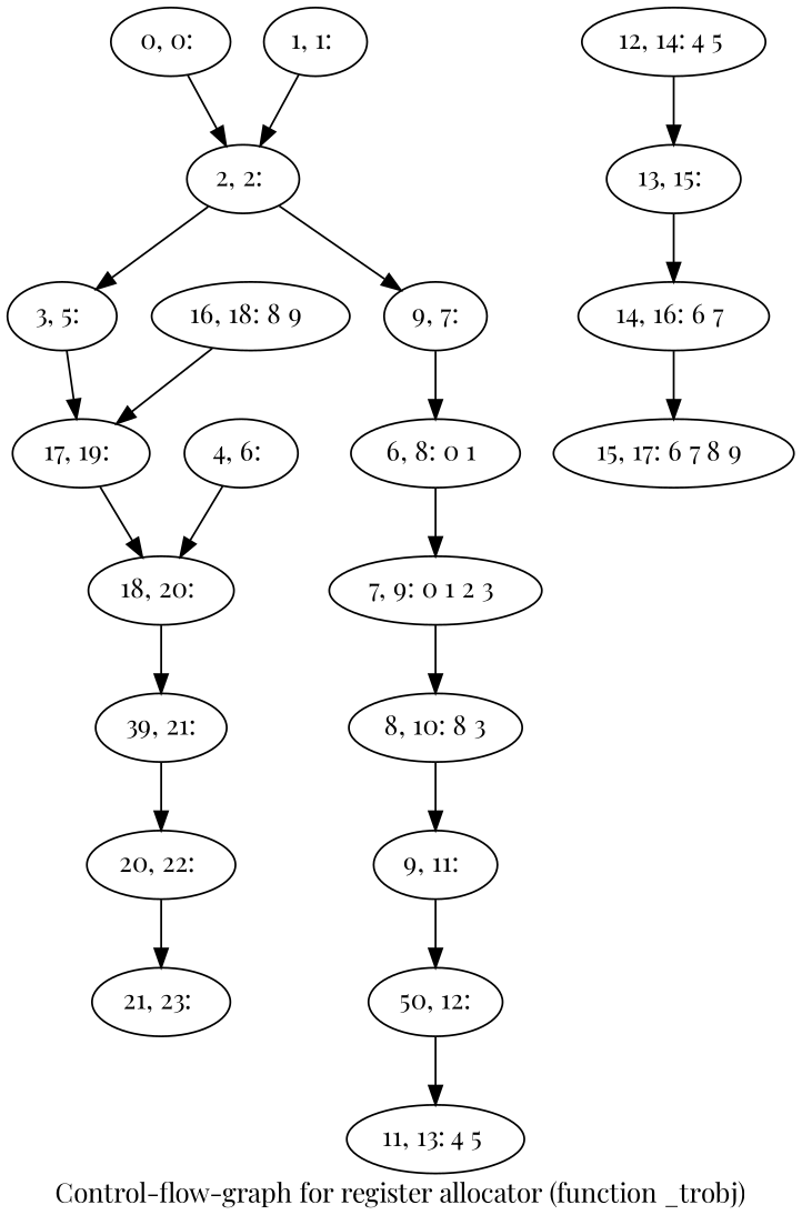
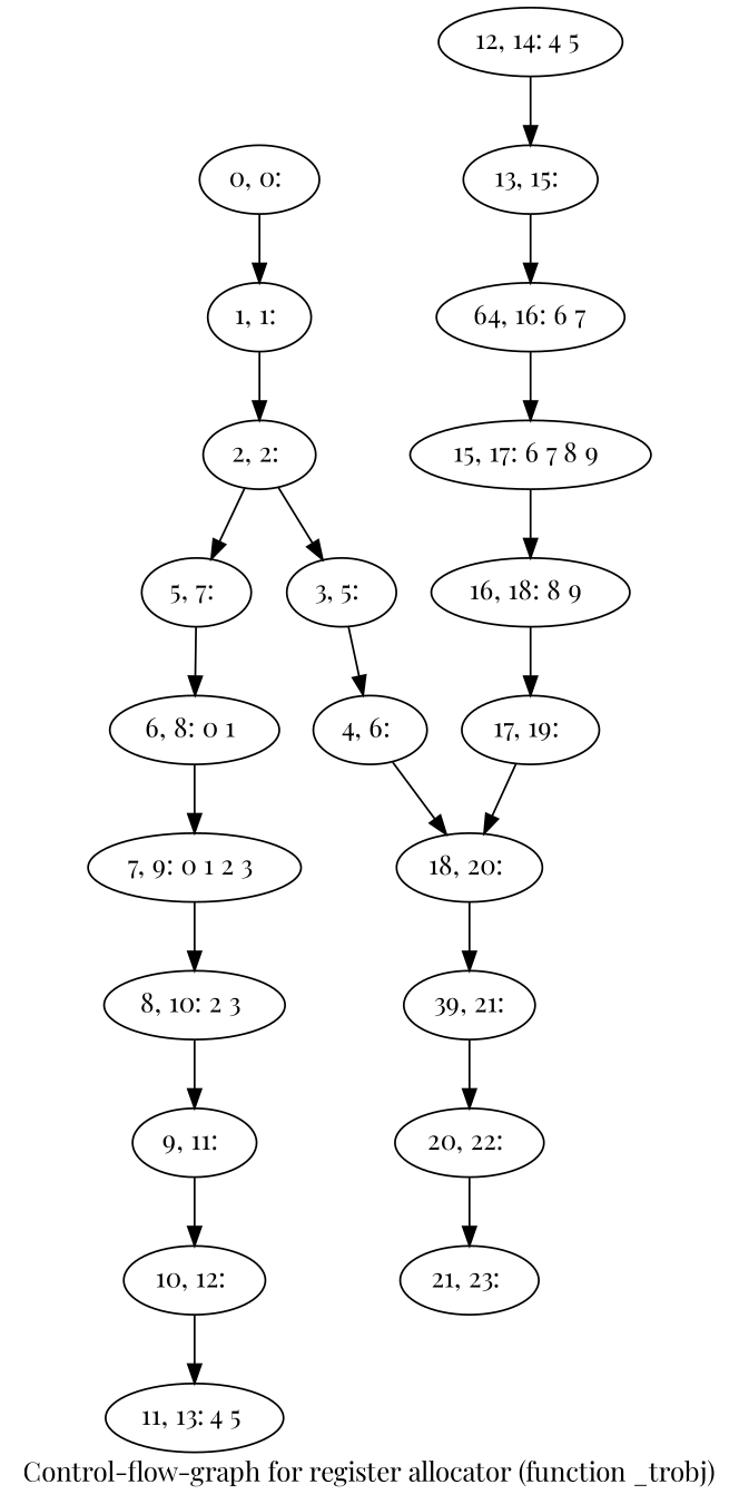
  digraph {
    fontname="Playfair Display"
    label="Control-flow-graph for register allocator (function _trobj)"
    node [fontname="Playfair Display"]
    edge [fontname="Playfair Display"]
    n1 [label="0, 0: "]
    n2 [label="1, 1: "]
    n3 [label="2, 2: "]
    n4 [label="3, 5: "]
-   n5 [label="9, 7:"]
+   n5 [label="5, 7: "]
    n6 [label="4, 6: "]
    n7 [label="6, 8: 0 1 "]
    n8 [label="18, 20: "]
    n9 [label="39, 21:"]
    n10 [label="7, 9: 0 1 2 3 "]
-   n11 [label="8, 10: 8 3"]
+   n11 [label="8, 10: 2 3 "]
    n12 [label="9, 11: "]
-   n13 [label="50, 12:"]
+   n13 [label="10, 12: "]
    n14 [label="11, 13: 4 5 "]
    n15 [label="12, 14: 4 5 "]
    n16 [label="13, 15: "]
-   n17 [label="14, 16: 6 7 "]
+   n17 [label="64, 16: 6 7"]
    n18 [label="15, 17: 6 7 8 9 "]
    n19 [label="16, 18: 8 9 "]
    n20 [label="17, 19: "]
    n21 [label="20, 22: "]
    n22 [label="21, 23: "]
-   n1 -> n3
+   n1 -> n2
    n2 -> n3
    n3 -> n4
    n3 -> n5
-   n4 -> n20
+   n4 -> n6
    n5 -> n7
    n6 -> n8
    n7 -> n10
    n8 -> n9
    n9 -> n21
    n10 -> n11
    n11 -> n12
    n12 -> n13
    n13 -> n14
    n15 -> n16
    n16 -> n17
    n17 -> n18
+   n18 -> n19
    n19 -> n20
    n20 -> n8
    n21 -> n22
  }
